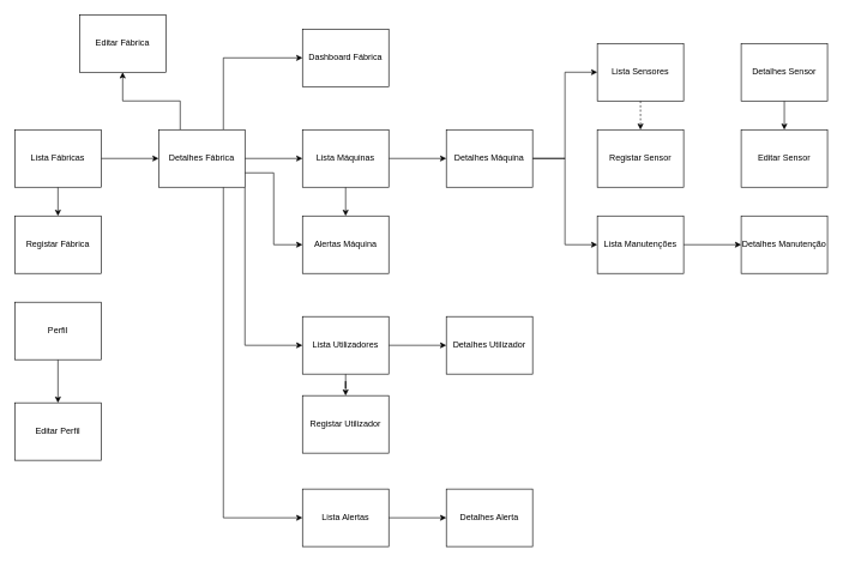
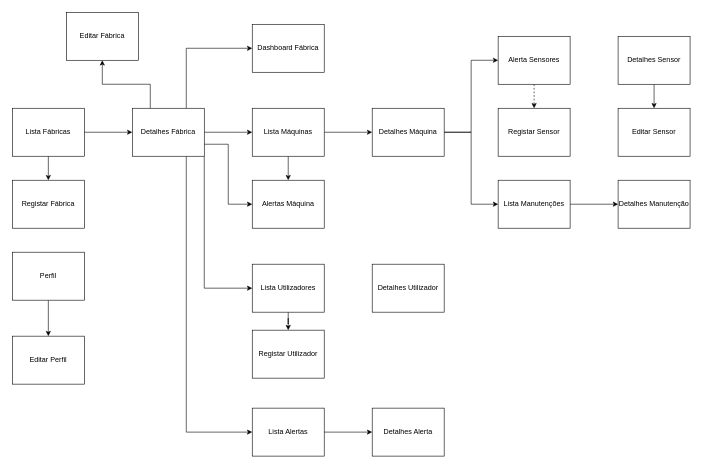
  <mxCell id="0" />
  <mxCell id="1" parent="0" />
  <mxCell id="2" style="edgeStyle=orthogonalEdgeStyle;rounded=0;orthogonalLoop=1;jettySize=auto;html=1;exitX=1;exitY=0.5;exitDx=0;exitDy=0;entryX=0;entryY=0.5;entryDx=0;entryDy=0;" parent="1" source="4" target="11" edge="1"><mxGeometry relative="1" as="geometry" /></mxCell>
  <mxCell id="3" style="edgeStyle=orthogonalEdgeStyle;rounded=0;orthogonalLoop=1;jettySize=auto;html=1;exitX=0.5;exitY=1;exitDx=0;exitDy=0;" parent="1" source="4" target="12" edge="1"><mxGeometry relative="1" as="geometry" /></mxCell>
  <mxCell id="4" value="Lista Fábricas" style="rounded=0;whiteSpace=wrap;html=1;" parent="1" vertex="1"><mxGeometry x="20" y="180" width="120" height="80" as="geometry" /></mxCell>
  <mxCell id="5" style="edgeStyle=orthogonalEdgeStyle;rounded=0;orthogonalLoop=1;jettySize=auto;html=1;exitX=0.75;exitY=0;exitDx=0;exitDy=0;entryX=0;entryY=0.5;entryDx=0;entryDy=0;" parent="1" source="11" target="14" edge="1"><mxGeometry relative="1" as="geometry" /></mxCell>
  <mxCell id="6" style="edgeStyle=orthogonalEdgeStyle;rounded=0;orthogonalLoop=1;jettySize=auto;html=1;exitX=1;exitY=0.5;exitDx=0;exitDy=0;entryX=0;entryY=0.5;entryDx=0;entryDy=0;" parent="1" source="11" target="17" edge="1"><mxGeometry relative="1" as="geometry" /></mxCell>
  <mxCell id="7" style="edgeStyle=orthogonalEdgeStyle;rounded=0;orthogonalLoop=1;jettySize=auto;html=1;exitX=1;exitY=0.75;exitDx=0;exitDy=0;entryX=0;entryY=0.5;entryDx=0;entryDy=0;" parent="1" source="11" target="18" edge="1"><mxGeometry relative="1" as="geometry" /></mxCell>
  <mxCell id="8" style="edgeStyle=orthogonalEdgeStyle;rounded=0;orthogonalLoop=1;jettySize=auto;html=1;exitX=1;exitY=1;exitDx=0;exitDy=0;entryX=0;entryY=0.5;entryDx=0;entryDy=0;" parent="1" source="11" target="27" edge="1"><mxGeometry relative="1" as="geometry" /></mxCell>
  <mxCell id="9" style="edgeStyle=orthogonalEdgeStyle;rounded=0;orthogonalLoop=1;jettySize=auto;html=1;exitX=0.75;exitY=1;exitDx=0;exitDy=0;entryX=0;entryY=0.5;entryDx=0;entryDy=0;" parent="1" source="11" target="28" edge="1"><mxGeometry relative="1" as="geometry" /></mxCell>
  <mxCell id="10" style="edgeStyle=orthogonalEdgeStyle;rounded=0;orthogonalLoop=1;jettySize=auto;html=1;exitX=0.25;exitY=0;exitDx=0;exitDy=0;entryX=0.5;entryY=1;entryDx=0;entryDy=0;" parent="1" source="11" target="13" edge="1"><mxGeometry relative="1" as="geometry" /></mxCell>
  <mxCell id="11" value="Detalhes Fábrica" style="rounded=0;whiteSpace=wrap;html=1;" parent="1" vertex="1"><mxGeometry x="220" y="180" width="120" height="80" as="geometry" /></mxCell>
  <mxCell id="12" value="Registar Fábrica" style="rounded=0;whiteSpace=wrap;html=1;" parent="1" vertex="1"><mxGeometry x="20" y="300" width="120" height="80" as="geometry" /></mxCell>
  <mxCell id="13" value="Editar Fábrica" style="rounded=0;whiteSpace=wrap;html=1;" parent="1" vertex="1"><mxGeometry x="110" y="20" width="120" height="80" as="geometry" /></mxCell>
  <mxCell id="14" value="Dashboard Fábrica" style="rounded=0;whiteSpace=wrap;html=1;" parent="1" vertex="1"><mxGeometry x="420" y="40" width="120" height="80" as="geometry" /></mxCell>
  <mxCell id="15" style="edgeStyle=orthogonalEdgeStyle;rounded=0;orthogonalLoop=1;jettySize=auto;html=1;exitX=0.5;exitY=1;exitDx=0;exitDy=0;" parent="1" source="17" target="18" edge="1"><mxGeometry relative="1" as="geometry" /></mxCell>
  <mxCell id="16" style="edgeStyle=orthogonalEdgeStyle;rounded=0;orthogonalLoop=1;jettySize=auto;html=1;exitX=1;exitY=0.5;exitDx=0;exitDy=0;entryX=0;entryY=0.5;entryDx=0;entryDy=0;" edge="1" parent="1" source="17" target="39"><mxGeometry relative="1" as="geometry" /></mxCell>
  <mxCell id="17" value="Lista Máquinas" style="rounded=0;whiteSpace=wrap;html=1;" parent="1" vertex="1"><mxGeometry x="420" y="180" width="120" height="80" as="geometry" /></mxCell>
  <mxCell id="18" value="Alertas Máquina" style="rounded=0;whiteSpace=wrap;html=1;" parent="1" vertex="1"><mxGeometry x="420" y="300" width="120" height="80" as="geometry" /></mxCell>
  <mxCell id="19" style="edgeStyle=orthogonalEdgeStyle;rounded=0;orthogonalLoop=1;jettySize=auto;html=1;exitX=0.5;exitY=1;exitDx=0;exitDy=0;dashed=1;" parent="1" source="20" target="24" edge="1"><mxGeometry relative="1" as="geometry" /></mxCell>
- <mxCell id="20" value="Lista Sensores" style="rounded=0;whiteSpace=wrap;html=1;" parent="1" vertex="1"><mxGeometry x="830" y="60" width="120" height="80" as="geometry" /></mxCell>
+ <mxCell id="20" value="Alerta Sensores" style="rounded=0;whiteSpace=wrap;html=1;" parent="1" vertex="1"><mxGeometry x="830" y="60" width="120" height="80" as="geometry" /></mxCell>
  <mxCell id="21" style="edgeStyle=orthogonalEdgeStyle;rounded=0;orthogonalLoop=1;jettySize=auto;html=1;exitX=0.5;exitY=1;exitDx=0;exitDy=0;entryX=0.5;entryY=0;entryDx=0;entryDy=0;" parent="1" source="22" target="23" edge="1"><mxGeometry relative="1" as="geometry" /></mxCell>
  <mxCell id="22" value="Detalhes Sensor" style="rounded=0;whiteSpace=wrap;html=1;" parent="1" vertex="1"><mxGeometry x="1030" y="60" width="120" height="80" as="geometry" /></mxCell>
  <mxCell id="23" value="Editar Sensor" style="rounded=0;whiteSpace=wrap;html=1;" parent="1" vertex="1"><mxGeometry x="1030" y="180" width="120" height="80" as="geometry" /></mxCell>
  <mxCell id="24" value="Registar Sensor" style="rounded=0;whiteSpace=wrap;html=1;" parent="1" vertex="1"><mxGeometry x="830" y="180" width="120" height="80" as="geometry" /></mxCell>
- <mxCell id="25" style="edgeStyle=orthogonalEdgeStyle;rounded=0;orthogonalLoop=1;jettySize=auto;html=1;exitX=1;exitY=0.5;exitDx=0;exitDy=0;" parent="1" source="27" target="29" edge="1"><mxGeometry relative="1" as="geometry" /></mxCell>
  <mxCell id="26" style="edgeStyle=orthogonalEdgeStyle;rounded=0;orthogonalLoop=1;jettySize=auto;html=1;exitX=0.5;exitY=1;exitDx=0;exitDy=0;" parent="1" source="27" target="30" edge="1"><mxGeometry relative="1" as="geometry" /></mxCell>
  <mxCell id="27" value="Lista Utilizadores" style="rounded=0;whiteSpace=wrap;html=1;" parent="1" vertex="1"><mxGeometry x="420" y="440" width="120" height="80" as="geometry" /></mxCell>
  <mxCell id="28" value="&lt;div&gt;Lista Alertas&lt;/div&gt;" style="rounded=0;whiteSpace=wrap;html=1;" parent="1" vertex="1"><mxGeometry x="420" y="680" width="120" height="80" as="geometry" /></mxCell>
  <mxCell id="29" value="Detalhes Utilizador" style="rounded=0;whiteSpace=wrap;html=1;" parent="1" vertex="1"><mxGeometry x="620" y="440" width="120" height="80" as="geometry" /></mxCell>
  <mxCell id="30" value="Registar Utilizador" style="rounded=0;whiteSpace=wrap;html=1;" parent="1" vertex="1"><mxGeometry x="420" y="550" width="120" height="80" as="geometry" /></mxCell>
  <mxCell id="31" style="edgeStyle=orthogonalEdgeStyle;rounded=0;orthogonalLoop=1;jettySize=auto;html=1;exitX=1;exitY=0.5;exitDx=0;exitDy=0;entryX=0;entryY=0.5;entryDx=0;entryDy=0;" parent="1" source="32" target="33" edge="1"><mxGeometry relative="1" as="geometry" /></mxCell>
  <mxCell id="32" value="Lista Manutenções" style="rounded=0;whiteSpace=wrap;html=1;" parent="1" vertex="1"><mxGeometry x="830" y="300" width="120" height="80" as="geometry" /></mxCell>
  <mxCell id="33" value="Detalhes Manutenção" style="rounded=0;whiteSpace=wrap;html=1;" parent="1" vertex="1"><mxGeometry x="1030" y="300" width="120" height="80" as="geometry" /></mxCell>
  <mxCell id="34" style="edgeStyle=orthogonalEdgeStyle;rounded=0;orthogonalLoop=1;jettySize=auto;html=1;exitX=0.5;exitY=1;exitDx=0;exitDy=0;" edge="1" parent="1" source="35" target="36"><mxGeometry relative="1" as="geometry" /></mxCell>
  <mxCell id="35" value="Perfil" style="rounded=0;whiteSpace=wrap;html=1;" vertex="1" parent="1"><mxGeometry x="20" y="420" width="120" height="80" as="geometry" /></mxCell>
  <mxCell id="36" value="Editar Perfil" style="rounded=0;whiteSpace=wrap;html=1;" vertex="1" parent="1"><mxGeometry x="20" y="560" width="120" height="80" as="geometry" /></mxCell>
  <mxCell id="37" style="edgeStyle=orthogonalEdgeStyle;rounded=0;orthogonalLoop=1;jettySize=auto;html=1;exitX=1;exitY=0.5;exitDx=0;exitDy=0;entryX=0;entryY=0.5;entryDx=0;entryDy=0;" edge="1" parent="1" source="39" target="20"><mxGeometry relative="1" as="geometry" /></mxCell>
  <mxCell id="38" style="edgeStyle=orthogonalEdgeStyle;rounded=0;orthogonalLoop=1;jettySize=auto;html=1;exitX=1;exitY=0.5;exitDx=0;exitDy=0;entryX=0;entryY=0.5;entryDx=0;entryDy=0;" edge="1" parent="1" source="39" target="32"><mxGeometry relative="1" as="geometry" /></mxCell>
  <mxCell id="39" value="Detalhes Máquina" style="rounded=0;whiteSpace=wrap;html=1;" vertex="1" parent="1"><mxGeometry x="620" y="180" width="120" height="80" as="geometry" /></mxCell>
  <mxCell id="40" value="&lt;div&gt;Detalhes Alerta&lt;/div&gt;" style="rounded=0;whiteSpace=wrap;html=1;" vertex="1" parent="1"><mxGeometry x="620" y="680" width="120" height="80" as="geometry" /></mxCell>
  <mxCell id="41" style="edgeStyle=orthogonalEdgeStyle;rounded=0;orthogonalLoop=1;jettySize=auto;html=1;exitX=1;exitY=0.5;exitDx=0;exitDy=0;entryX=0;entryY=0.5;entryDx=0;entryDy=0;" edge="1" parent="1" source="28" target="40"><mxGeometry relative="1" as="geometry" /></mxCell>
